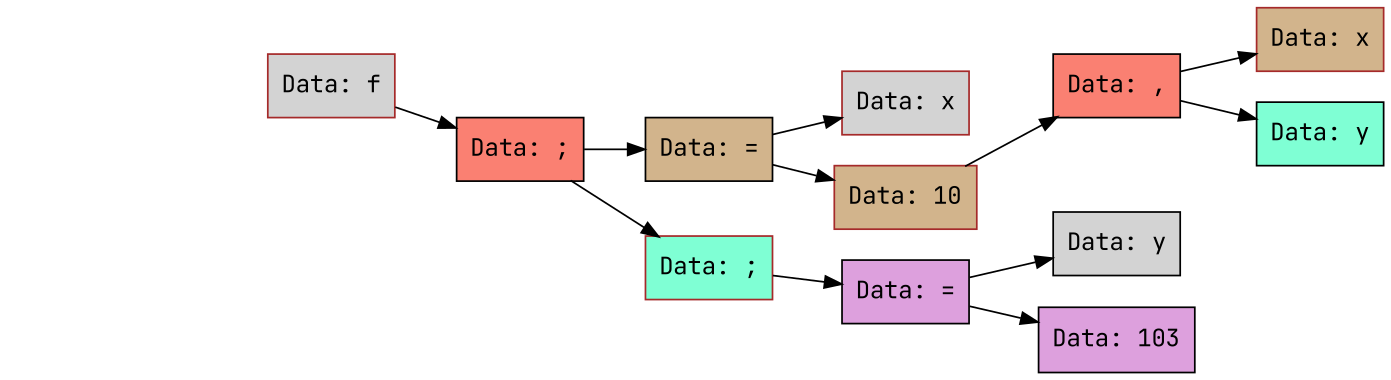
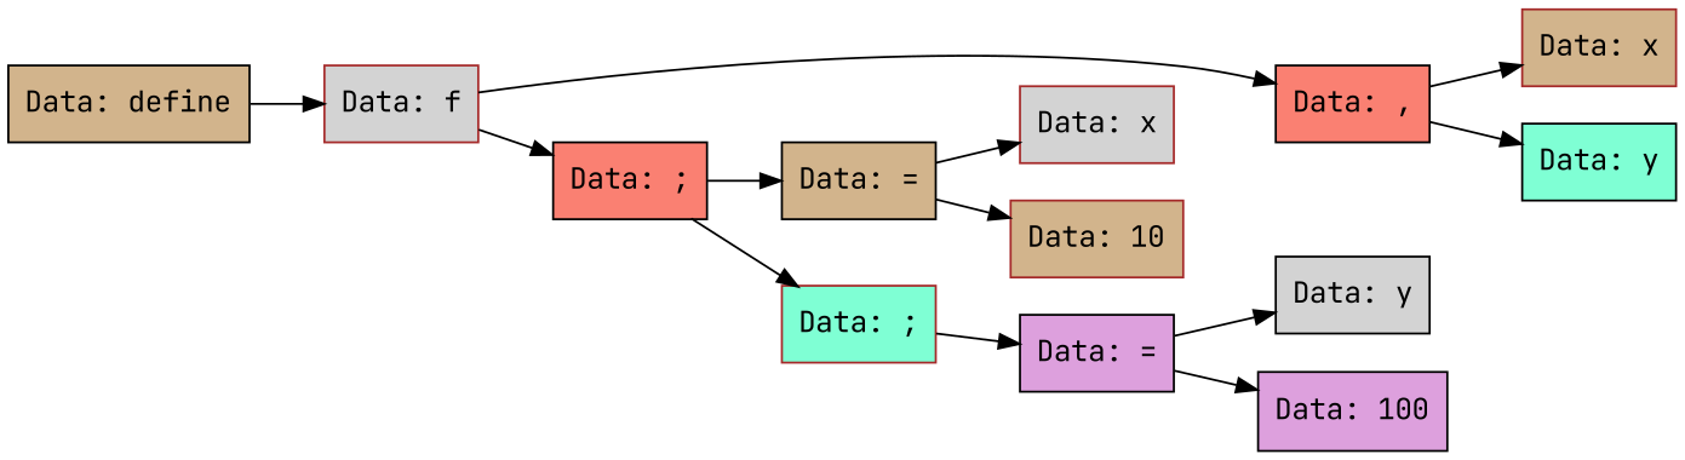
  digraph {
    fontname="JetBrains Mono"
    rankdir=LR
    node [color=black fillcolor=tan fontname="JetBrains Mono" shape=record style=filled]
    edge [fontname="JetBrains Mono"]
+   n1 [label="Data: define"]
    n2 [color=brown fillcolor=lightgrey label="Data: f"]
    n3 [fillcolor=salmon label="Data: ,"]
    n4 [fillcolor=salmon label="Data: ;"]
    n5 [color=brown label="Data: x"]
    n6 [fillcolor=aquamarine label="Data: y"]
    n7 [label="Data: ="]
    n8 [color=brown fillcolor=aquamarine label="Data: ;"]
    n9 [color=brown fillcolor=lightgrey label="Data: x"]
    n10 [color=brown label="Data: 10"]
    n11 [fillcolor=plum label="Data: ="]
    n12 [fillcolor=lightgrey label="Data: y"]
-   n13 [fillcolor=plum label="Data: 103"]
-   n10 -> n3
+   n13 [fillcolor=plum label="Data: 100"]
+   n1 -> n2
+   n2 -> n3
    n2 -> n4
    n3 -> n5
    n3 -> n6
    n4 -> n7
    n4 -> n8
    n7 -> n9
    n7 -> n10
    n8 -> n11
    n11 -> n12
    n11 -> n13
  }
